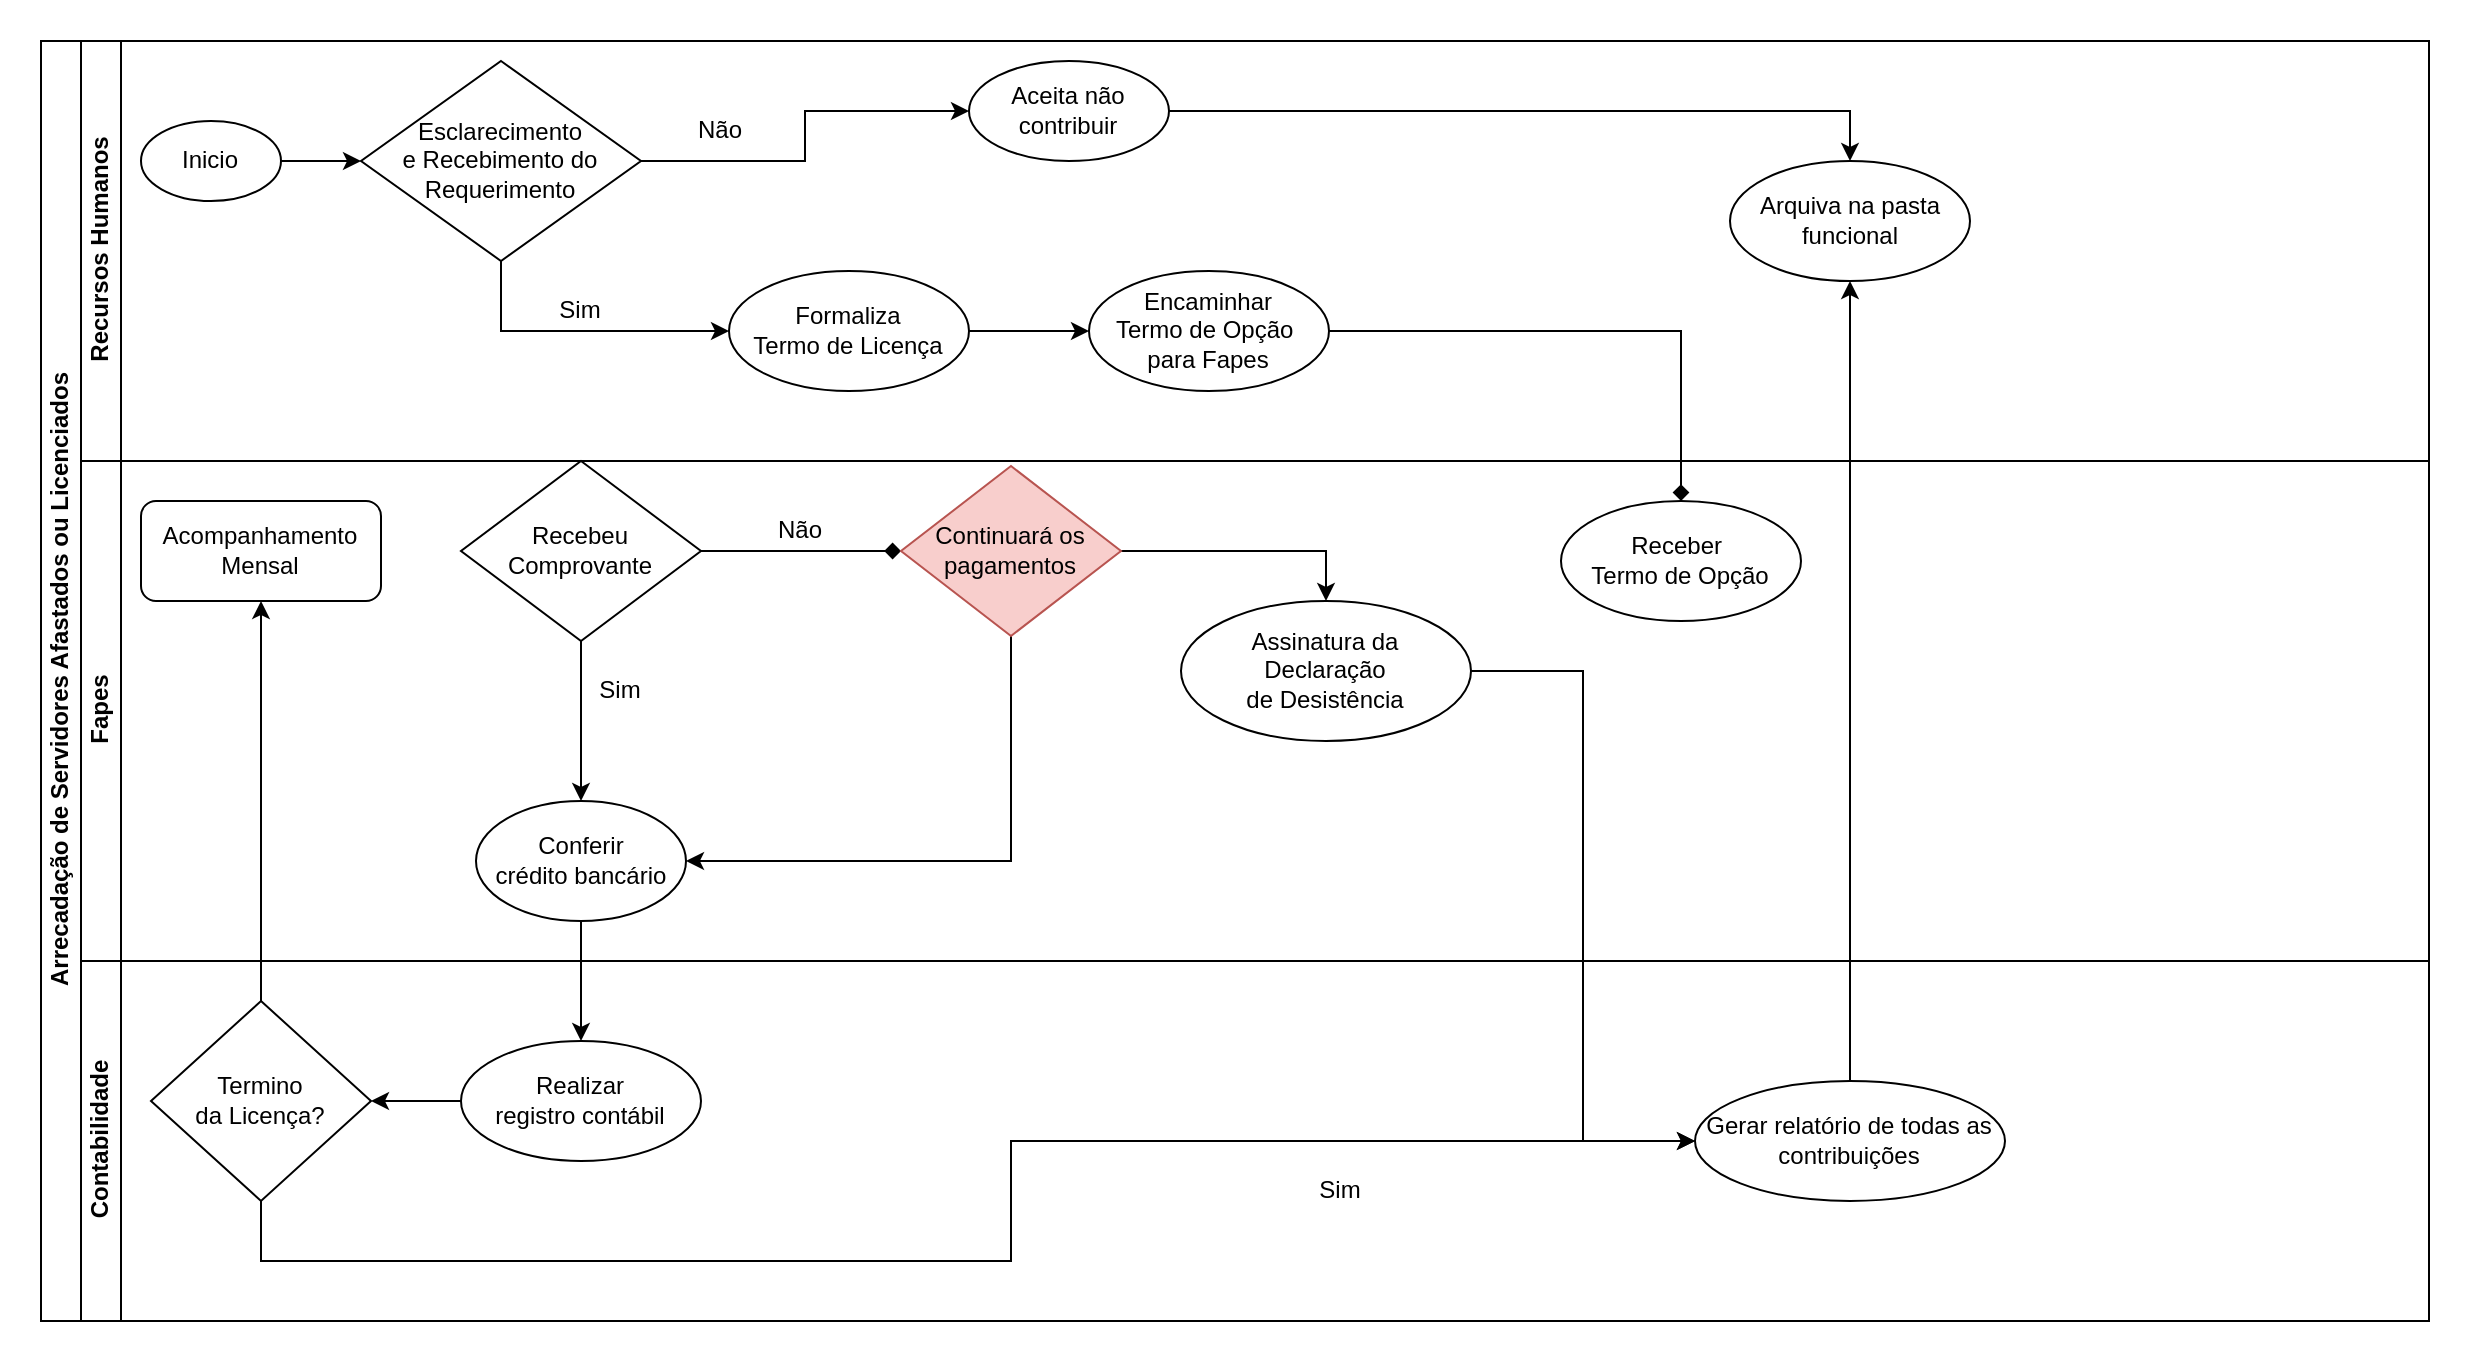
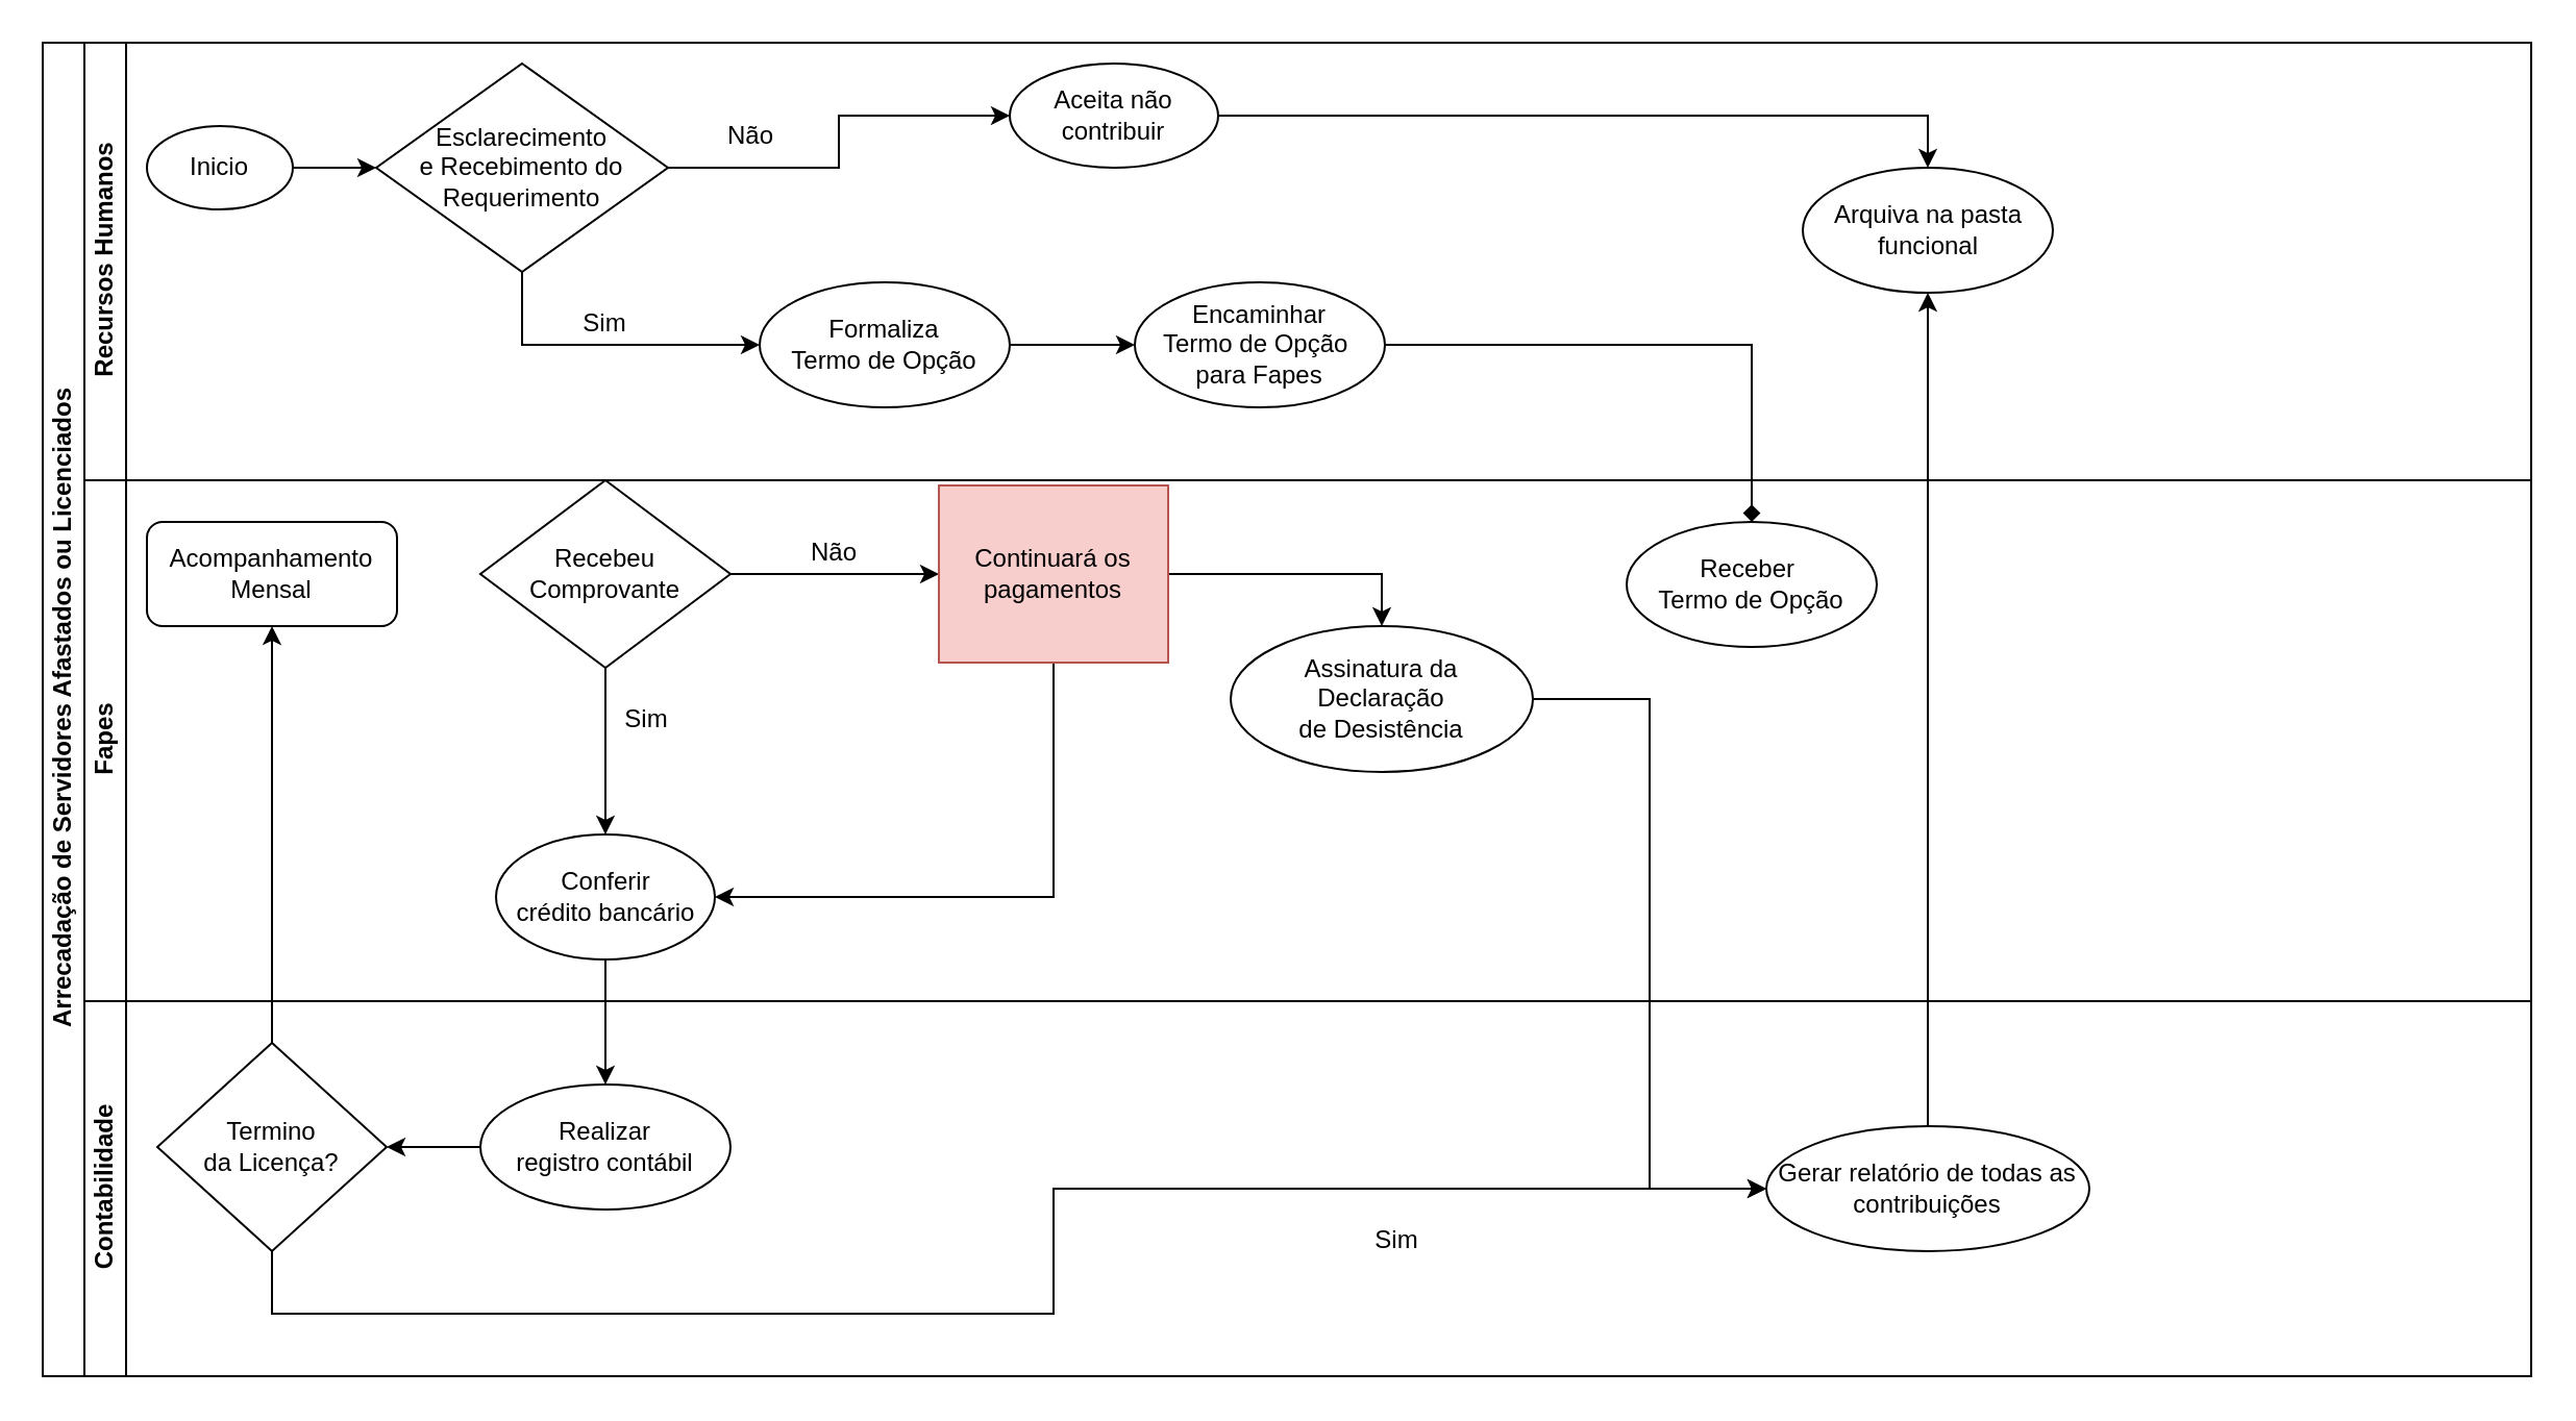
  <mxCell id="0" />
  <mxCell id="1" parent="0" />
  <mxCell id="2" value="Arrecadação de Servidores Afastados ou Licenciados" style="swimlane;childLayout=stackLayout;resizeParent=1;resizeParentMax=0;horizontal=0;startSize=20;horizontalStack=0;html=1;" parent="1" vertex="1"><mxGeometry y="20" width="1194" height="640" as="geometry" x="20" /></mxCell>
  <mxCell id="3" value="Recursos Humanos" style="swimlane;startSize=20;horizontal=0;html=1;" parent="2" vertex="1"><mxGeometry x="20" width="1174" height="210" as="geometry" /></mxCell>
  <mxCell id="4" style="edgeStyle=orthogonalEdgeStyle;rounded=0;orthogonalLoop=1;jettySize=auto;html=1;entryX=0;entryY=0.5;entryDx=0;entryDy=0;" edge="1" parent="3" source="5" target="14"><mxGeometry relative="1" as="geometry" /></mxCell>
  <mxCell id="5" value="Inicio" style="ellipse;whiteSpace=wrap;html=1;" parent="3" vertex="1"><mxGeometry x="30" y="40" width="70" height="40" as="geometry" /></mxCell>
  <mxCell id="6" style="edgeStyle=orthogonalEdgeStyle;rounded=0;orthogonalLoop=1;jettySize=auto;html=1;entryX=0.5;entryY=0;entryDx=0;entryDy=0;" edge="1" parent="3" source="7" target="11"><mxGeometry relative="1" as="geometry" /></mxCell>
  <mxCell id="7" value="Aceita não contribuir" style="ellipse;whiteSpace=wrap;html=1;" parent="3" vertex="1"><mxGeometry x="444" y="10" width="100" height="50" as="geometry" /></mxCell>
  <mxCell id="8" value="" style="edgeStyle=orthogonalEdgeStyle;rounded=0;orthogonalLoop=1;jettySize=auto;html=1;" parent="3" source="9" target="10" edge="1"><mxGeometry relative="1" as="geometry" /></mxCell>
- <mxCell id="9" value="Formaliza &lt;br&gt;Termo de Licença" style="ellipse;whiteSpace=wrap;html=1;" parent="3" vertex="1"><mxGeometry x="324" y="115" width="120" height="60" as="geometry" /></mxCell>
+ <mxCell id="9" value="Formaliza &lt;br&gt;Termo de Opção" style="ellipse;whiteSpace=wrap;html=1;" parent="3" vertex="1"><mxGeometry x="324" y="115" width="120" height="60" as="geometry" /></mxCell>
  <mxCell id="10" value="Encaminhar&lt;br&gt;Termo de Opção&amp;nbsp;&lt;br&gt;para Fapes" style="ellipse;whiteSpace=wrap;html=1;" parent="3" vertex="1"><mxGeometry x="504" y="115" width="120" height="60" as="geometry" /></mxCell>
  <mxCell id="11" value="Arquiva na pasta funcional" style="ellipse;whiteSpace=wrap;html=1;" parent="3" vertex="1"><mxGeometry x="824.5" y="60" width="120" height="60" as="geometry" /></mxCell>
  <mxCell id="12" style="edgeStyle=orthogonalEdgeStyle;rounded=0;orthogonalLoop=1;jettySize=auto;html=1;entryX=0;entryY=0.5;entryDx=0;entryDy=0;" edge="1" parent="3" source="14" target="7"><mxGeometry relative="1" as="geometry" /></mxCell>
  <mxCell id="13" style="edgeStyle=orthogonalEdgeStyle;rounded=0;orthogonalLoop=1;jettySize=auto;html=1;entryX=0;entryY=0.5;entryDx=0;entryDy=0;" edge="1" parent="3" source="14" target="9"><mxGeometry relative="1" as="geometry"><Array as="points"><mxPoint x="210" y="145" /></Array></mxGeometry></mxCell>
  <mxCell id="14" value="Esclarecimento &lt;br&gt;e Recebimento do Requerimento" style="rhombus;whiteSpace=wrap;html=1;" vertex="1" parent="3"><mxGeometry x="140" y="10" width="140" height="100" as="geometry" /></mxCell>
  <mxCell id="15" value="Sim" style="text;html=1;strokeColor=none;fillColor=none;align=center;verticalAlign=middle;whiteSpace=wrap;rounded=0;" vertex="1" parent="3"><mxGeometry x="220" y="120" width="60" height="30" as="geometry" /></mxCell>
  <mxCell id="16" value="Não" style="text;html=1;strokeColor=none;fillColor=none;align=center;verticalAlign=middle;whiteSpace=wrap;rounded=0;" vertex="1" parent="3"><mxGeometry x="290" y="30" width="60" height="30" as="geometry" /></mxCell>
  <mxCell id="17" value="Fapes" style="swimlane;startSize=20;horizontal=0;html=1;" parent="2" vertex="1"><mxGeometry x="20" y="210" width="1174" height="250" as="geometry"><mxRectangle x="20" y="240" width="460" height="30" as="alternateBounds" /></mxGeometry></mxCell>
  <mxCell id="18" value="Acompanhamento&lt;br&gt;Mensal" style="whiteSpace=wrap;html=1;rounded=1;" parent="17" vertex="1"><mxGeometry x="30" y="20" width="120" height="50" as="geometry" /></mxCell>
  <mxCell id="19" value="Assinatura da &lt;br&gt;Declaração &lt;br&gt;de Desistência" style="ellipse;whiteSpace=wrap;html=1;" parent="17" vertex="1"><mxGeometry x="550" y="70" width="145" height="70" as="geometry" /></mxCell>
  <mxCell id="20" value="Conferir &lt;br&gt;crédito bancário" style="ellipse;whiteSpace=wrap;html=1;" parent="17" vertex="1"><mxGeometry x="197.5" y="170" width="105" height="60" as="geometry" /></mxCell>
  <mxCell id="21" style="edgeStyle=orthogonalEdgeStyle;rounded=0;orthogonalLoop=1;jettySize=auto;html=1;" parent="17" source="23" target="20" edge="1"><mxGeometry relative="1" as="geometry" /></mxCell>
- <mxCell id="22" style="edgeStyle=orthogonalEdgeStyle;rounded=0;orthogonalLoop=1;jettySize=auto;html=1;endArrow=diamond;" edge="1" parent="17" source="23" target="29"><mxGeometry relative="1" as="geometry" /></mxCell>
+ <mxCell id="22" style="edgeStyle=orthogonalEdgeStyle;rounded=0;orthogonalLoop=1;jettySize=auto;html=1;" edge="1" parent="17" source="23" target="29"><mxGeometry relative="1" as="geometry" /></mxCell>
  <mxCell id="23" value="Recebeu Comprovante" style="rhombus;whiteSpace=wrap;html=1;" parent="17" vertex="1"><mxGeometry x="190" width="120" height="90" as="geometry" /></mxCell>
  <mxCell id="24" value="Sim" style="text;html=1;strokeColor=none;fillColor=none;align=center;verticalAlign=middle;whiteSpace=wrap;rounded=0;" parent="17" vertex="1"><mxGeometry x="240" y="100" width="60" height="30" as="geometry" /></mxCell>
  <mxCell id="25" value="Não" style="text;html=1;strokeColor=none;fillColor=none;align=center;verticalAlign=middle;whiteSpace=wrap;rounded=0;" parent="17" vertex="1"><mxGeometry x="330" y="20" width="60" height="30" as="geometry" /></mxCell>
  <mxCell id="26" value="Receber&amp;nbsp;&lt;br&gt;Termo de Opção" style="ellipse;whiteSpace=wrap;html=1;" vertex="1" parent="17"><mxGeometry x="740" y="20" width="120" height="60" as="geometry" /></mxCell>
  <mxCell id="27" style="edgeStyle=orthogonalEdgeStyle;rounded=0;orthogonalLoop=1;jettySize=auto;html=1;entryX=1;entryY=0.5;entryDx=0;entryDy=0;" edge="1" parent="17" source="29" target="20"><mxGeometry relative="1" as="geometry"><Array as="points"><mxPoint x="465" y="200" /></Array></mxGeometry></mxCell>
  <mxCell id="28" style="edgeStyle=orthogonalEdgeStyle;rounded=0;orthogonalLoop=1;jettySize=auto;html=1;entryX=0.5;entryY=0;entryDx=0;entryDy=0;" edge="1" parent="17" source="29" target="19"><mxGeometry relative="1" as="geometry" /></mxCell>
- <mxCell id="29" value="Continuará os&lt;br&gt;pagamentos" style="rhombus;whiteSpace=wrap;html=1;fillColor=#f8cecc;strokeColor=#b85450;" vertex="1" parent="17"><mxGeometry x="410" y="2.5" width="110" height="85" as="geometry" /></mxCell>
+ <mxCell id="29" value="Continuará os&lt;br&gt;pagamentos" style="whiteSpace=wrap;html=1;fillColor=#f8cecc;strokeColor=#b85450;rounded=0;" vertex="1" parent="17"><mxGeometry x="410" y="2.5" width="110" height="85" as="geometry" /></mxCell>
  <mxCell id="30" value="Contabilidade" style="swimlane;startSize=20;horizontal=0;html=1;" parent="2" vertex="1"><mxGeometry x="20" y="460" width="1174" height="180" as="geometry" /></mxCell>
  <mxCell id="31" style="edgeStyle=orthogonalEdgeStyle;rounded=0;orthogonalLoop=1;jettySize=auto;html=1;" parent="30" source="32" target="36" edge="1"><mxGeometry relative="1" as="geometry" /></mxCell>
  <mxCell id="32" value="Realizar &lt;br&gt;registro contábil" style="ellipse;whiteSpace=wrap;html=1;" parent="30" vertex="1"><mxGeometry x="190" y="40" width="120" height="60" as="geometry" /></mxCell>
  <mxCell id="33" value="Gerar relatório de todas as contribuições" style="ellipse;whiteSpace=wrap;html=1;" parent="30" vertex="1"><mxGeometry x="807" y="60" width="155" height="60" as="geometry" /></mxCell>
  <mxCell id="34" value="Sim" style="text;html=1;strokeColor=none;fillColor=none;align=center;verticalAlign=middle;whiteSpace=wrap;rounded=0;" parent="30" vertex="1"><mxGeometry x="600" y="100" width="60" height="30" as="geometry" /></mxCell>
  <mxCell id="35" style="edgeStyle=orthogonalEdgeStyle;rounded=0;orthogonalLoop=1;jettySize=auto;html=1;exitX=0.5;exitY=1;exitDx=0;exitDy=0;" parent="30" source="36" target="33" edge="1"><mxGeometry relative="1" as="geometry"><Array as="points"><mxPoint x="90" y="150" /><mxPoint x="465" y="150" /><mxPoint x="465" y="90" /></Array></mxGeometry></mxCell>
  <mxCell id="36" value="Termino &lt;br&gt;da Licença?" style="rhombus;whiteSpace=wrap;html=1;" parent="30" vertex="1"><mxGeometry x="35" y="20" width="110" height="100" as="geometry" /></mxCell>
  <mxCell id="37" style="edgeStyle=orthogonalEdgeStyle;rounded=0;orthogonalLoop=1;jettySize=auto;html=1;" parent="2" source="20" target="32" edge="1"><mxGeometry relative="1" as="geometry" /></mxCell>
  <mxCell id="38" value="" style="edgeStyle=orthogonalEdgeStyle;rounded=0;orthogonalLoop=1;jettySize=auto;html=1;" parent="2" source="33" target="11" edge="1"><mxGeometry relative="1" as="geometry" /></mxCell>
  <mxCell id="39" style="edgeStyle=orthogonalEdgeStyle;rounded=0;orthogonalLoop=1;jettySize=auto;html=1;endArrow=diamond;" edge="1" parent="2" source="10" target="26"><mxGeometry relative="1" as="geometry" /></mxCell>
  <mxCell id="40" style="edgeStyle=orthogonalEdgeStyle;rounded=0;orthogonalLoop=1;jettySize=auto;html=1;entryX=0.5;entryY=1;entryDx=0;entryDy=0;" edge="1" parent="2" source="36" target="18"><mxGeometry relative="1" as="geometry" /></mxCell>
  <mxCell id="41" style="edgeStyle=orthogonalEdgeStyle;rounded=0;orthogonalLoop=1;jettySize=auto;html=1;entryX=0;entryY=0.5;entryDx=0;entryDy=0;" edge="1" parent="2" source="19" target="33"><mxGeometry relative="1" as="geometry" /></mxCell>
